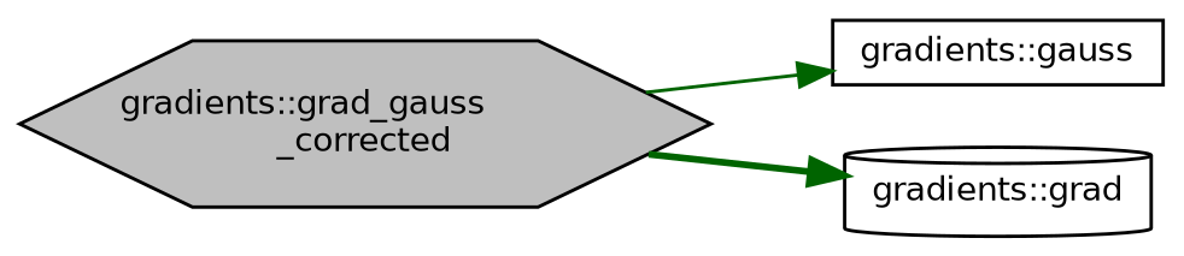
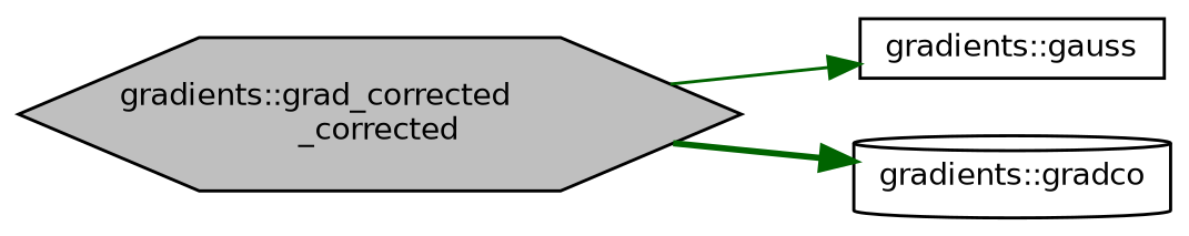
  digraph {
    rankdir=LR
    node [color=black fillcolor=white fontname=Helvetica fontsize=10 style=filled]
    edge [color=darkgreen fontname=Helvetica fontsize=10 labelfontname=Helvetica labelfontsize=10]
-   n1 [fillcolor=grey75 fontcolor=black height=0.2 label="gradients::grad_gauss\l_corrected" shape=hexagon width=0.4]
+   n1 [fillcolor=grey75 fontcolor=black height=0.2 label="gradients::grad_corrected\l_corrected" shape=hexagon width=0.4]
    n2 [height=0.2 label="gradients::gauss" shape=box width=0.4]
-   n3 [height=0.2 label="gradients::grad" shape=cylinder width=0.4]
+   n3 [height=0.2 label="gradients::gradco" shape=cylinder width=0.4]
    n1 -> n2 [style=solid]
    n1 -> n3 [style=bold]
  }
